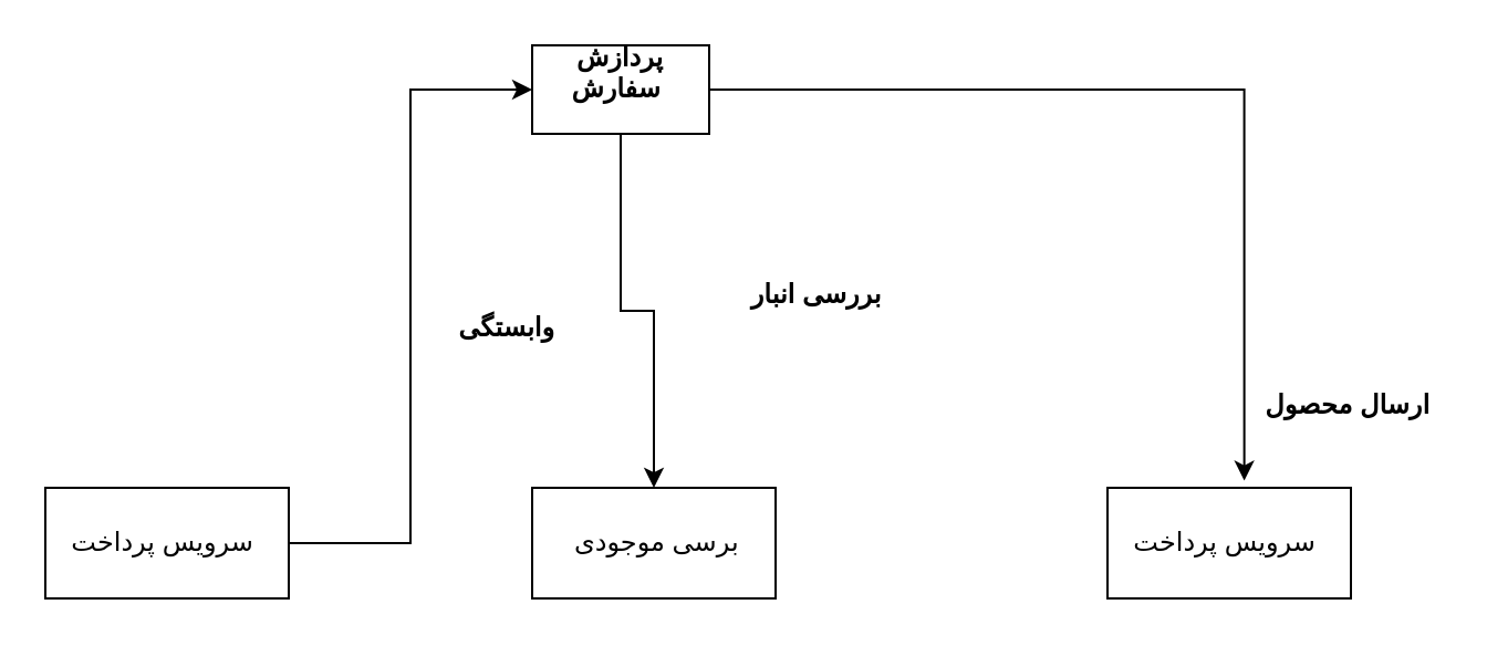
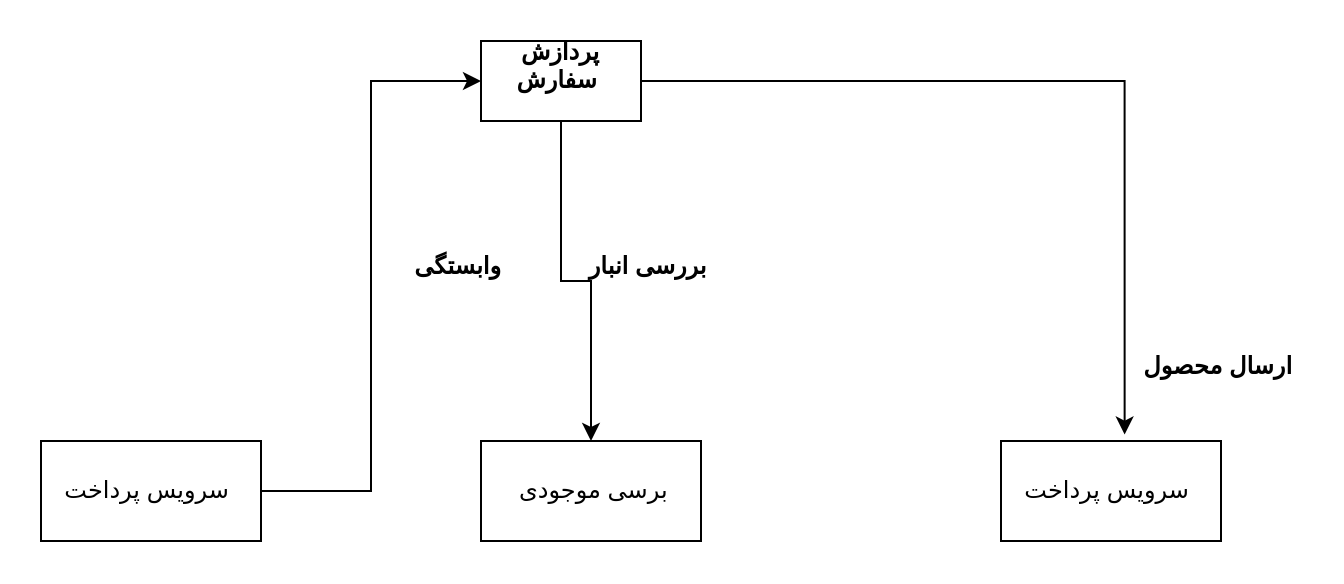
  <mxCell id="0" />
  <mxCell id="1" parent="0" />
  <mxCell id="2" style="edgeStyle=orthogonalEdgeStyle;rounded=0;orthogonalLoop=1;jettySize=auto;html=1;entryX=0.5;entryY=0;entryDx=0;entryDy=0;" edge="1" parent="1" source="3" target="6"><mxGeometry relative="1" as="geometry" /></mxCell>
  <mxCell id="3" value="&lt;b&gt;پردازش سفارش&amp;nbsp;&lt;/b&gt;&lt;div&gt;&lt;br&gt;&lt;/div&gt;" style="html=1;whiteSpace=wrap;" vertex="1" parent="1"><mxGeometry x="240" y="20" width="80" height="40" as="geometry" /></mxCell>
  <mxCell id="4" style="edgeStyle=orthogonalEdgeStyle;rounded=0;orthogonalLoop=1;jettySize=auto;html=1;entryX=0;entryY=0.5;entryDx=0;entryDy=0;" edge="1" parent="1" source="5" target="3"><mxGeometry relative="1" as="geometry" /></mxCell>
  <mxCell id="5" value="سرویس پرداخت&amp;nbsp;" style="html=1;whiteSpace=wrap;" vertex="1" parent="1"><mxGeometry x="20" y="220" width="110" height="50" as="geometry" /></mxCell>
  <mxCell id="6" value="برسی موجودی&amp;nbsp;&lt;span style=&quot;color: rgba(0, 0, 0, 0); font-family: monospace; font-size: 0px; text-align: start; text-wrap-mode: nowrap;&quot;&gt;%3CmxGraphModel%3E%3Croot%3E%3CmxCell%20id%3D%220%22%2F%3E%3CmxCell%20id%3D%221%22%20parent%3D%220%22%2F%3E%3CmxCell%20id%3D%222%22%20value%3D%22%D8%B3%D8%B1%D9%88%DB%8C%D8%B3%20%D9%BE%D8%B1%D8%AF%D8%A7%D8%AE%D8%AA%26amp%3Bnbsp%3B%22%20style%3D%22html%3D1%3BwhiteSpace%3Dwrap%3B%22%20vertex%3D%221%22%20parent%3D%221%22%3E%3CmxGeometry%20x%3D%22150%22%20y%3D%22320%22%20width%3D%22110%22%20height%3D%2250%22%20as%3D%22geometry%22%2F%3E%3C%2FmxCell%3E%3C%2Froot%3E%3C%2FmxGraphModel%3E&lt;/span&gt;&lt;span style=&quot;color: rgba(0, 0, 0, 0); font-family: monospace; font-size: 0px; text-align: start; text-wrap-mode: nowrap;&quot;&gt;%3CmxGraphModel%3E%3Croot%3E%3CmxCell%20id%3D%220%22%2F%3E%3CmxCell%20id%3D%221%22%20parent%3D%220%22%2F%3E%3CmxCell%20id%3D%222%22%20value%3D%22%D8%B3%D8%B1%D9%88%DB%8C%D8%B3%20%D9%BE%D8%B1%D8%AF%D8%A7%D8%AE%D8%AA%26amp%3Bnbsp%3B%22%20style%3D%22html%3D1%3BwhiteSpace%3Dwrap%3B%22%20vertex%3D%221%22%20parent%3D%221%22%3E%3CmxGeometry%20x%3D%22150%22%20y%3D%22320%22%20width%3D%22110%22%20height%3D%2250%22%20as%3D%22geometry%22%2F%3E%3C%2FmxCell%3E%3C%2Froot%3E%3C%2FmxGraphModel%3E&lt;/span&gt;" style="html=1;whiteSpace=wrap;" vertex="1" parent="1"><mxGeometry x="240" y="220" width="110" height="50" as="geometry" /></mxCell>
  <mxCell id="7" value="سرویس پرداخت&amp;nbsp;" style="html=1;whiteSpace=wrap;" vertex="1" parent="1"><mxGeometry x="500" y="220" width="110" height="50" as="geometry" /></mxCell>
  <mxCell id="8" style="edgeStyle=orthogonalEdgeStyle;rounded=0;orthogonalLoop=1;jettySize=auto;html=1;entryX=0.562;entryY=-0.064;entryDx=0;entryDy=0;entryPerimeter=0;" edge="1" parent="1" source="3" target="7"><mxGeometry relative="1" as="geometry" /></mxCell>
  <mxCell id="9" value="ارسال محصول&amp;nbsp;" style="text;align=center;fontStyle=1;verticalAlign=middle;spacingLeft=3;spacingRight=3;strokeColor=none;rotatable=0;points=[[0,0.5],[1,0.5]];portConstraint=eastwest;html=1;" vertex="1" parent="1"><mxGeometry x="570" y="170" width="80" height="26" as="geometry" /></mxCell>
- <mxCell id="10" value="بررسی انبار&amp;nbsp;" style="text;align=center;fontStyle=1;verticalAlign=middle;spacingLeft=3;spacingRight=3;strokeColor=none;rotatable=0;points=[[0,0.5],[1,0.5]];portConstraint=eastwest;html=1;" vertex="1" parent="1"><mxGeometry x="330" y="120" width="80" height="26" as="geometry" /></mxCell>
- <mxCell id="11" value="وابستگی&amp;nbsp;" style="text;align=center;fontStyle=1;verticalAlign=middle;spacingLeft=3;spacingRight=3;strokeColor=none;rotatable=0;points=[[0,0.5],[1,0.5]];portConstraint=eastwest;html=1;" vertex="1" parent="1"><mxGeometry x="190" y="135" width="80" height="26" as="geometry" /></mxCell>
+ <mxCell id="10" value="بررسی انبار&amp;nbsp;" style="text;align=center;fontStyle=1;verticalAlign=middle;spacingLeft=3;spacingRight=3;strokeColor=none;rotatable=0;points=[[0,0.5],[1,0.5]];portConstraint=eastwest;html=1;" vertex="1" parent="1"><mxGeometry x="285" y="120" width="80" height="26" as="geometry" /></mxCell>
+ <mxCell id="11" value="وابستگی&amp;nbsp;" style="text;align=center;fontStyle=1;verticalAlign=middle;spacingLeft=3;spacingRight=3;strokeColor=none;rotatable=0;points=[[0,0.5],[1,0.5]];portConstraint=eastwest;html=1;" vertex="1" parent="1"><mxGeometry x="190" y="120" width="80" height="26" as="geometry" /></mxCell>
